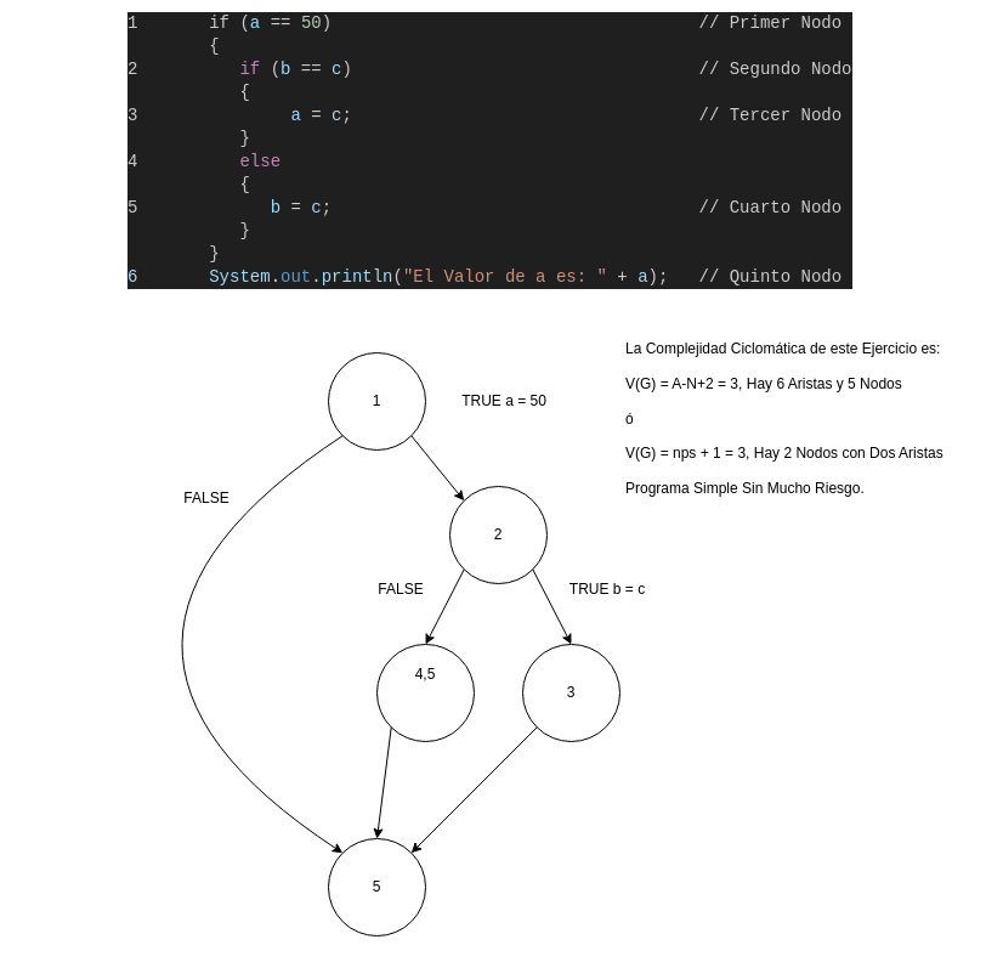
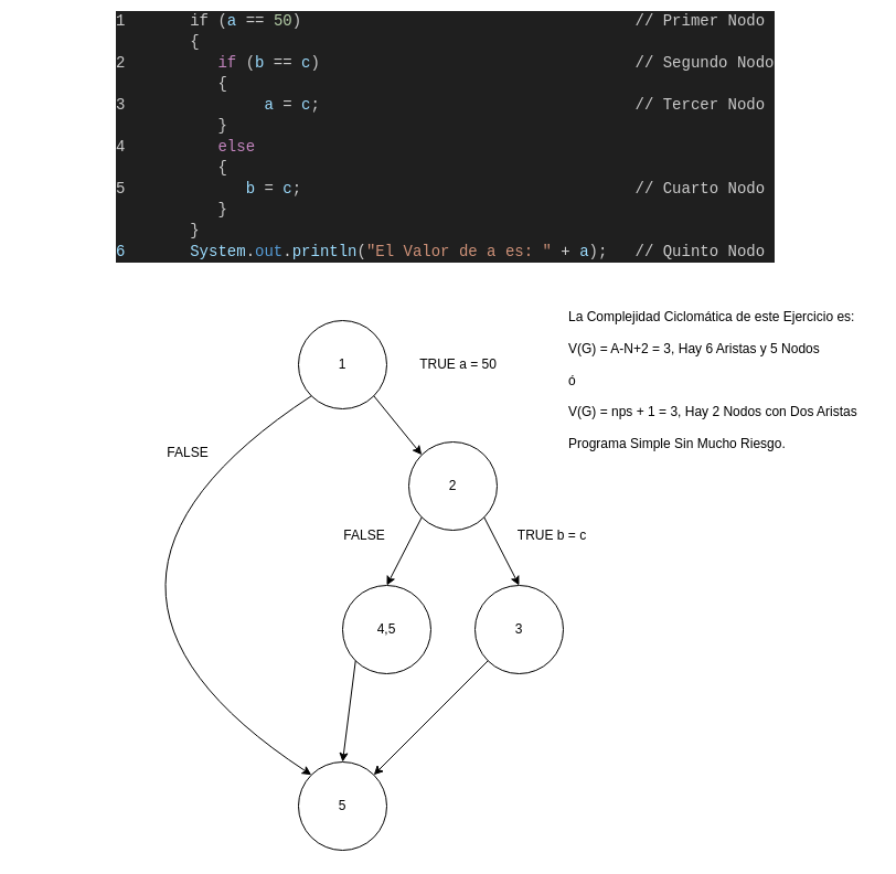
  <mxCell id="0" />
  <mxCell id="1" parent="0" />
  <mxCell id="2" value="&lt;div style=&quot;color: rgb(204, 204, 204); background-color: rgb(31, 31, 31); font-family: Comic Sans Serif, Consolas, &amp;quot;Courier New&amp;quot;, monospace, Consolas, &amp;quot;Courier New&amp;quot;, monospace; font-weight: normal; font-size: 14px; line-height: 19px;&quot;&gt;&lt;div&gt;&lt;span style=&quot;white-space: pre;&quot;&gt;1&#09;&lt;/span&gt;if&lt;span style=&quot;color: #cccccc;&quot;&gt; (&lt;/span&gt;&lt;span style=&quot;color: #9cdcfe;&quot;&gt;a&lt;/span&gt;&lt;span style=&quot;color: #cccccc;&quot;&gt; &lt;/span&gt;&lt;span style=&quot;color: #d4d4d4;&quot;&gt;==&lt;/span&gt;&lt;span style=&quot;color: #cccccc;&quot;&gt; &lt;/span&gt;&lt;span style=&quot;color: #b5cea8;&quot;&gt;50&lt;/span&gt;&lt;span style=&quot;color: #cccccc;&quot;&gt;)&lt;span style=&quot;white-space: pre;&quot;&gt;&#09;&lt;/span&gt;&lt;span style=&quot;white-space: pre;&quot;&gt;&#09;&lt;/span&gt;&lt;span style=&quot;white-space: pre;&quot;&gt;&#09;&lt;/span&gt;&lt;span style=&quot;white-space: pre;&quot;&gt;&#09;&lt;/span&gt;&lt;span style=&quot;white-space: pre;&quot;&gt;&#09;&lt;/span&gt;// Primer Nodo&lt;br&gt;&lt;/span&gt;&lt;/div&gt;&lt;div&gt;&lt;span style=&quot;color: #cccccc;&quot;&gt;&lt;span style=&quot;white-space: pre;&quot;&gt;&#09;&lt;/span&gt;{&lt;/span&gt;&lt;/div&gt;&lt;div&gt;&lt;span style=&quot;color: #cccccc;&quot;&gt;2&amp;nbsp; &amp;nbsp; &lt;/span&gt;&lt;span style=&quot;color: #c586c0;&quot;&gt;&lt;span style=&quot;white-space: pre;&quot;&gt;&#09;&lt;/span&gt;&amp;nbsp;&amp;nbsp; if&lt;/span&gt;&lt;span style=&quot;color: #cccccc;&quot;&gt; (&lt;/span&gt;&lt;span style=&quot;color: #9cdcfe;&quot;&gt;b&lt;/span&gt;&lt;span style=&quot;color: #cccccc;&quot;&gt; &lt;/span&gt;&lt;span style=&quot;color: #d4d4d4;&quot;&gt;==&lt;/span&gt;&lt;span style=&quot;color: #cccccc;&quot;&gt; &lt;/span&gt;&lt;span style=&quot;color: #9cdcfe;&quot;&gt;c&lt;/span&gt;&lt;span style=&quot;color: #cccccc;&quot;&gt;)&lt;span style=&quot;white-space: pre;&quot;&gt;&#09;&lt;/span&gt;&lt;span style=&quot;white-space: pre;&quot;&gt;&#09;&lt;/span&gt;&lt;span style=&quot;white-space: pre;&quot;&gt;&#09;&lt;/span&gt;&lt;span style=&quot;white-space: pre;&quot;&gt;&#09;&lt;/span&gt;&lt;span style=&quot;white-space: pre;&quot;&gt;&#09;&lt;/span&gt;// Segundo Nodo&lt;br&gt;&lt;/span&gt;&lt;/div&gt;&lt;div&gt;&lt;span style=&quot;color: #cccccc;&quot;&gt;&amp;nbsp; &amp;nbsp; &lt;span style=&quot;white-space: pre;&quot;&gt;&#09;&lt;/span&gt;&amp;nbsp;&amp;nbsp; {&lt;/span&gt;&lt;/div&gt;&lt;div&gt;&lt;span style=&quot;color: #cccccc;&quot;&gt;3&amp;nbsp; &amp;nbsp; &amp;nbsp; &amp;nbsp; &lt;/span&gt;&lt;span style=&quot;color: #9cdcfe;&quot;&gt;&lt;span style=&quot;white-space: pre;&quot;&gt;&#09;&lt;/span&gt;a&lt;/span&gt;&lt;span style=&quot;color: #cccccc;&quot;&gt; &lt;/span&gt;&lt;span style=&quot;color: #d4d4d4;&quot;&gt;=&lt;/span&gt;&lt;span style=&quot;color: #cccccc;&quot;&gt; &lt;/span&gt;&lt;span style=&quot;color: #9cdcfe;&quot;&gt;c&lt;/span&gt;&lt;span style=&quot;color: #cccccc;&quot;&gt;;&lt;span style=&quot;white-space: pre;&quot;&gt;&#09;&lt;/span&gt;&lt;span style=&quot;white-space: pre;&quot;&gt;&#09;&lt;/span&gt;&lt;span style=&quot;white-space: pre;&quot;&gt;&#09;&lt;/span&gt;&lt;span style=&quot;white-space: pre;&quot;&gt;&#09;&lt;/span&gt;&lt;span style=&quot;white-space: pre;&quot;&gt;&#09;&lt;/span&gt;// Tercer Nodo&lt;br&gt;&lt;/span&gt;&lt;/div&gt;&lt;div&gt;&lt;span style=&quot;color: #cccccc;&quot;&gt;&lt;span style=&quot;white-space: pre;&quot;&gt;&#09;&lt;/span&gt; &amp;nbsp; }&lt;/span&gt;&lt;/div&gt;&lt;div&gt;&lt;span style=&quot;color: #cccccc;&quot;&gt;4 &lt;span style=&quot;white-space: pre;&quot;&gt;&#09;&lt;/span&gt; &amp;nbsp; &lt;/span&gt;&lt;span style=&quot;color: #c586c0;&quot;&gt;else&lt;/span&gt;&lt;/div&gt;&lt;div&gt;&lt;span style=&quot;color: #cccccc;&quot;&gt;&lt;span style=&quot;white-space: pre;&quot;&gt;&#09;&lt;/span&gt; &amp;nbsp; {&lt;/span&gt;&lt;/div&gt;&lt;div&gt;&lt;span style=&quot;color: #cccccc;&quot;&gt;5&lt;span style=&quot;white-space: pre;&quot;&gt;&#09;&lt;/span&gt;&amp;nbsp; &amp;nbsp; &amp;nbsp; &lt;/span&gt;&lt;span style=&quot;color: #9cdcfe;&quot;&gt;b&lt;/span&gt;&lt;span style=&quot;color: #cccccc;&quot;&gt; &lt;/span&gt;&lt;span style=&quot;color: #d4d4d4;&quot;&gt;=&lt;/span&gt;&lt;span style=&quot;color: #cccccc;&quot;&gt; &lt;/span&gt;&lt;span style=&quot;color: #9cdcfe;&quot;&gt;c&lt;/span&gt;&lt;span style=&quot;color: #cccccc;&quot;&gt;;&lt;span style=&quot;white-space: pre;&quot;&gt;&#09;&lt;/span&gt;&lt;span style=&quot;white-space: pre;&quot;&gt;&#09;&lt;/span&gt;&lt;span style=&quot;white-space: pre;&quot;&gt;&#09;&lt;/span&gt;&lt;span style=&quot;white-space: pre;&quot;&gt;&#09;&lt;/span&gt;&lt;span style=&quot;white-space: pre;&quot;&gt;&#09;&lt;/span&gt;// Cuarto Nodo&lt;br&gt;&lt;/span&gt;&lt;/div&gt;&lt;div&gt;&lt;span style=&quot;color: #cccccc;&quot;&gt;&lt;span style=&quot;white-space: pre;&quot;&gt;&#09;&lt;/span&gt; &amp;nbsp; }&lt;/span&gt;&lt;/div&gt;&lt;div&gt;&lt;span style=&quot;color: #cccccc;&quot;&gt;&lt;span style=&quot;white-space: pre;&quot;&gt;&#09;&lt;/span&gt;}&lt;/span&gt;&lt;/div&gt;&lt;div&gt;&lt;span style=&quot;color: #9cdcfe;&quot;&gt;6&lt;span style=&quot;white-space: pre;&quot;&gt;&#09;&lt;/span&gt;System&lt;/span&gt;&lt;span style=&quot;color: #d4d4d4;&quot;&gt;.&lt;/span&gt;&lt;span style=&quot;color: #569cd6;&quot;&gt;out&lt;/span&gt;&lt;span style=&quot;color: #d4d4d4;&quot;&gt;.&lt;/span&gt;&lt;span style=&quot;color: #9cdcfe;&quot;&gt;println&lt;/span&gt;&lt;span style=&quot;color: #cccccc;&quot;&gt;(&lt;/span&gt;&lt;span style=&quot;color: #ce9178;&quot;&gt;&quot;El Valor de a es: &quot;&lt;/span&gt;&lt;span style=&quot;color: #cccccc;&quot;&gt; &lt;/span&gt;&lt;span style=&quot;color: #d4d4d4;&quot;&gt;+&lt;/span&gt;&lt;span style=&quot;color: #cccccc;&quot;&gt; &lt;/span&gt;&lt;span style=&quot;color: #9cdcfe;&quot;&gt;a&lt;/span&gt;&lt;span style=&quot;color: #cccccc;&quot;&gt;);&lt;span style=&quot;white-space: pre;&quot;&gt;&#09;&lt;/span&gt;// Quinto Nodo&lt;br&gt;&lt;/span&gt;&lt;/div&gt;&lt;/div&gt;" style="text;html=1;spacing=5;spacingTop=-20;whiteSpace=wrap;overflow=hidden;rounded=0;" vertex="1" parent="1"><mxGeometry x="100" y="20" width="620" height="220" as="geometry" /></mxCell>
  <mxCell id="3" value="" style="ellipse;whiteSpace=wrap;html=1;aspect=fixed;" vertex="1" parent="1"><mxGeometry x="270" y="290" width="80" height="80" as="geometry" /></mxCell>
  <mxCell id="4" value="1" style="text;html=1;align=center;verticalAlign=middle;whiteSpace=wrap;rounded=0;" vertex="1" parent="1"><mxGeometry x="280" y="315" width="60" height="30" as="geometry" /></mxCell>
  <mxCell id="5" value="" style="ellipse;whiteSpace=wrap;html=1;aspect=fixed;" vertex="1" parent="1"><mxGeometry x="370" y="400" width="80" height="80" as="geometry" /></mxCell>
  <mxCell id="6" value="2" style="text;html=1;align=center;verticalAlign=middle;whiteSpace=wrap;rounded=0;" vertex="1" parent="1"><mxGeometry x="380" y="425" width="60" height="30" as="geometry" /></mxCell>
  <mxCell id="7" value="" style="ellipse;whiteSpace=wrap;html=1;aspect=fixed;" vertex="1" parent="1"><mxGeometry x="310" y="530" width="80" height="80" as="geometry" /></mxCell>
  <mxCell id="8" value="" style="ellipse;whiteSpace=wrap;html=1;aspect=fixed;" vertex="1" parent="1"><mxGeometry x="430" y="530" width="80" height="80" as="geometry" /></mxCell>
- <mxCell id="9" value="4,5" style="text;html=1;align=center;verticalAlign=middle;whiteSpace=wrap;rounded=0;" vertex="1" parent="1"><mxGeometry x="320" y="540" width="60" height="30" as="geometry" /></mxCell>
+ <mxCell id="9" value="4,5" style="text;html=1;align=center;verticalAlign=middle;whiteSpace=wrap;rounded=0;" vertex="1" parent="1"><mxGeometry x="320" y="555" width="60" height="30" as="geometry" /></mxCell>
  <mxCell id="10" value="3" style="text;html=1;align=center;verticalAlign=middle;whiteSpace=wrap;rounded=0;" vertex="1" parent="1"><mxGeometry x="440" y="555" width="60" height="30" as="geometry" /></mxCell>
  <mxCell id="11" value="" style="ellipse;whiteSpace=wrap;html=1;aspect=fixed;" vertex="1" parent="1"><mxGeometry x="270" y="690" width="80" height="80" as="geometry" /></mxCell>
  <mxCell id="12" value="5" style="text;html=1;align=center;verticalAlign=middle;whiteSpace=wrap;rounded=0;" vertex="1" parent="1"><mxGeometry x="280" y="715" width="60" height="30" as="geometry" /></mxCell>
  <mxCell id="13" value="" style="endArrow=classic;html=1;rounded=0;exitX=1;exitY=1;exitDx=0;exitDy=0;entryX=0;entryY=0;entryDx=0;entryDy=0;" edge="1" parent="1" source="3" target="5"><mxGeometry width="50" height="50" relative="1" as="geometry"><mxPoint x="430" y="410" as="sourcePoint" /><mxPoint x="480" y="360" as="targetPoint" /></mxGeometry></mxCell>
  <mxCell id="14" value="" style="endArrow=classic;html=1;rounded=0;entryX=0.5;entryY=0;entryDx=0;entryDy=0;exitX=1;exitY=1;exitDx=0;exitDy=0;" edge="1" parent="1" source="5" target="8"><mxGeometry width="50" height="50" relative="1" as="geometry"><mxPoint x="430" y="410" as="sourcePoint" /><mxPoint x="480" y="360" as="targetPoint" /></mxGeometry></mxCell>
  <mxCell id="15" value="TRUE b = c" style="text;html=1;align=center;verticalAlign=middle;whiteSpace=wrap;rounded=0;" vertex="1" parent="1"><mxGeometry x="460" y="470" width="80" height="30" as="geometry" /></mxCell>
  <mxCell id="16" value="" style="endArrow=classic;html=1;rounded=0;entryX=0.5;entryY=0;entryDx=0;entryDy=0;exitX=0;exitY=1;exitDx=0;exitDy=0;" edge="1" parent="1" source="5" target="7"><mxGeometry width="50" height="50" relative="1" as="geometry"><mxPoint x="430" y="410" as="sourcePoint" /><mxPoint x="480" y="360" as="targetPoint" /></mxGeometry></mxCell>
  <mxCell id="17" value="FALSE" style="text;html=1;align=center;verticalAlign=middle;whiteSpace=wrap;rounded=0;" vertex="1" parent="1"><mxGeometry x="300" y="470" width="60" height="30" as="geometry" /></mxCell>
  <mxCell id="18" value="" style="curved=1;endArrow=classic;html=1;rounded=0;entryX=0;entryY=0;entryDx=0;entryDy=0;exitX=0;exitY=1;exitDx=0;exitDy=0;" edge="1" parent="1" source="3" target="11"><mxGeometry width="50" height="50" relative="1" as="geometry"><mxPoint x="130" y="795" as="sourcePoint" /><mxPoint x="180" y="745" as="targetPoint" /><Array as="points"><mxPoint x="20" y="530" /></Array></mxGeometry></mxCell>
  <mxCell id="19" value="TRUE a = 50" style="text;html=1;align=center;verticalAlign=middle;whiteSpace=wrap;rounded=0;" vertex="1" parent="1"><mxGeometry x="370" y="315" width="90" height="30" as="geometry" /></mxCell>
  <mxCell id="20" value="FALSE" style="text;html=1;align=center;verticalAlign=middle;whiteSpace=wrap;rounded=0;" vertex="1" parent="1"><mxGeometry x="140" y="395" width="60" height="30" as="geometry" /></mxCell>
  <mxCell id="21" value="" style="endArrow=classic;html=1;rounded=0;entryX=0.5;entryY=0;entryDx=0;entryDy=0;exitX=0;exitY=1;exitDx=0;exitDy=0;" edge="1" parent="1" source="7" target="11"><mxGeometry width="50" height="50" relative="1" as="geometry"><mxPoint x="220" y="605" as="sourcePoint" /><mxPoint x="270" y="555" as="targetPoint" /></mxGeometry></mxCell>
  <mxCell id="22" value="" style="endArrow=classic;html=1;rounded=0;entryX=1;entryY=0;entryDx=0;entryDy=0;exitX=0;exitY=1;exitDx=0;exitDy=0;" edge="1" parent="1" source="8" target="11"><mxGeometry width="50" height="50" relative="1" as="geometry"><mxPoint x="430" y="410" as="sourcePoint" /><mxPoint x="480" y="360" as="targetPoint" /></mxGeometry></mxCell>
  <mxCell id="23" value="La Complejidad Ciclomática de este Ejercicio es:&lt;br&gt;&lt;br&gt;V(G) = A-N+2 = 3, Hay 6 Aristas y 5 Nodos&lt;br&gt;&lt;br&gt;ó&lt;br&gt;&lt;br&gt;V(G) = nps + 1 = 3, Hay 2 Nodos con Dos Aristas&lt;br&gt;&lt;br&gt;Programa Simple Sin Mucho Riesgo." style="text;html=1;spacing=5;spacingTop=-20;whiteSpace=wrap;overflow=hidden;rounded=0;" vertex="1" parent="1"><mxGeometry x="510" y="290" width="280" height="130" as="geometry" /></mxCell>
